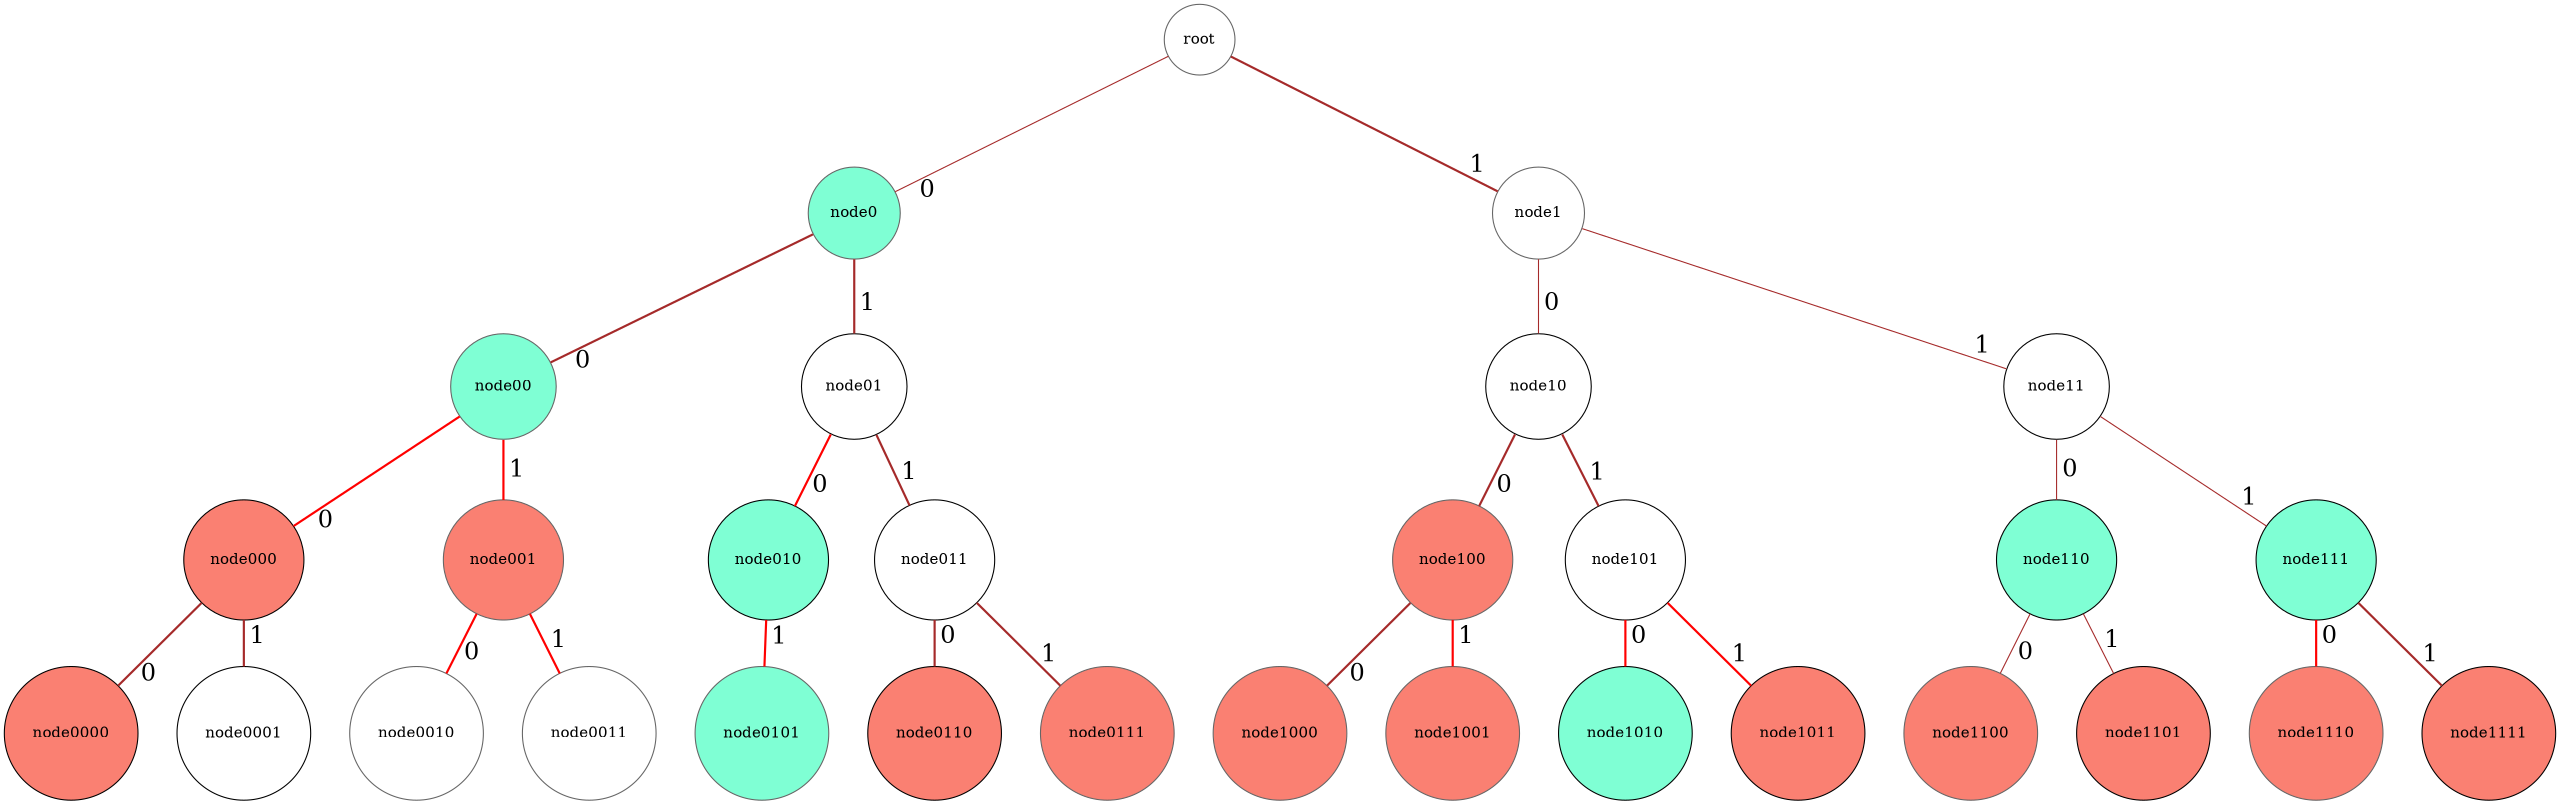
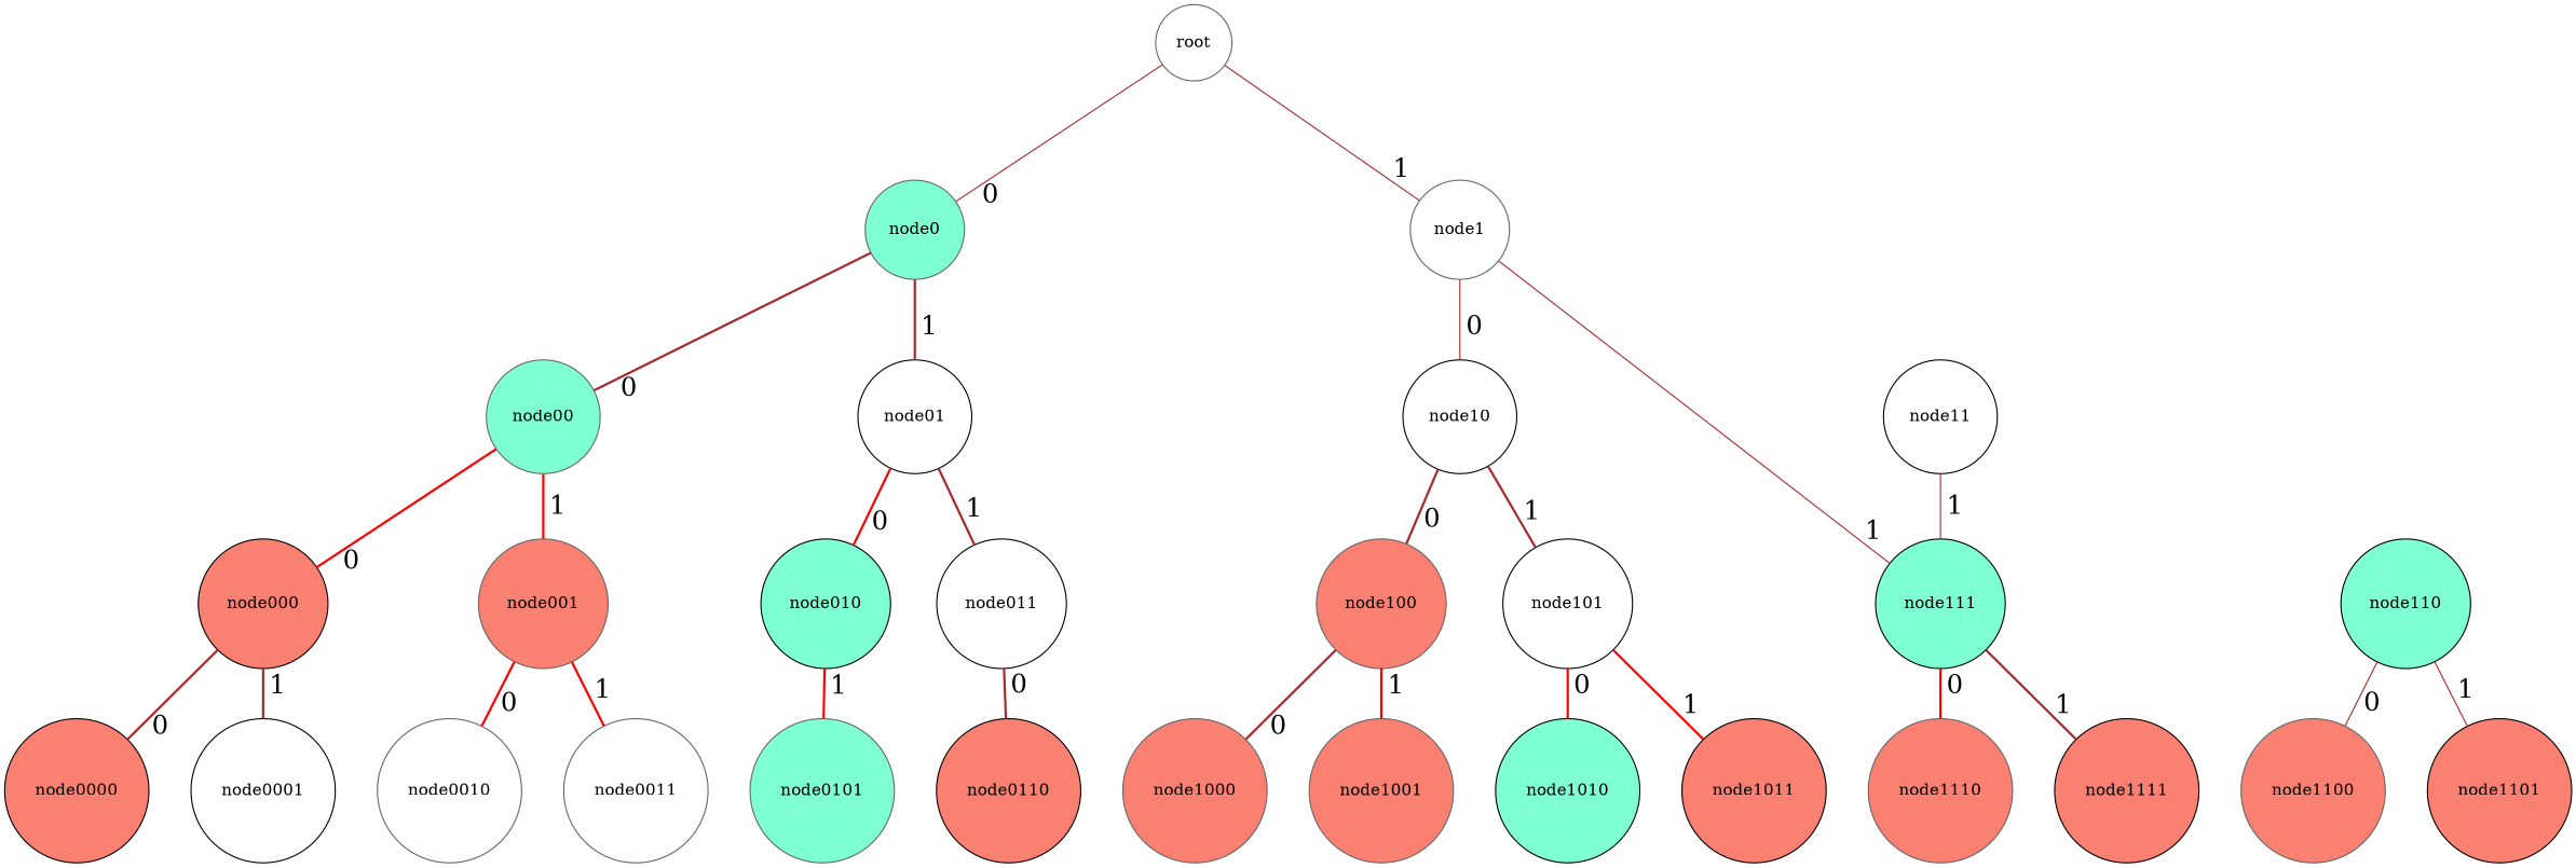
  digraph {
    nodesep=.5
    ordering=out
    ranksep=".6 equally"
    node [color=black fillcolor=salmon shape=circle style=filled]
    edge [color=brown dir=none headlabel=1 labeldistance=3 labelfontsize=22 splines=line style=bold]
    node0 [color=gray40 fillcolor=aquamarine height=.2]
    node1 [color=gray40 fillcolor=white height=0]
    node00 [color=gray40 fillcolor=aquamarine height=0]
    node01 [fillcolor=white height=0]
    node10 [fillcolor=white height=.2]
    node11 [fillcolor=white height=0]
    node000 [height=0]
    node001 [color=gray40 height=0]
    node010 [fillcolor=aquamarine height=0]
    node100 [color=gray40 height=0]
    node110 [fillcolor=aquamarine height=0]
    node011 [fillcolor=white height=0]
    node101 [fillcolor=white height=0]
    node111 [fillcolor=aquamarine height=.2]
    node0000 [height=.2]
    node0001 [fillcolor=white group=0001 height=.2]
    node0010 [color=gray40 fillcolor=white height=.2]
    node0011 [color=gray40 fillcolor=white height=.2]
    node0101 [color=gray40 fillcolor=aquamarine group=0101 height=.2]
    node0110 [group=0110 height=.2]
-   node0111 [color=gray40 height=.2]
    node1000 [color=gray40 group=1000 height=.2]
    node1001 [color=gray40 group=1001 height=.2]
    node1010 [fillcolor=aquamarine group=1010 height=.2]
    node1011 [height=.2]
    node1100 [color=gray40 height=.2]
    node1101 [group=1101 height=.2]
    node1110 [color=gray40 group=1110 height=.2]
    node1111 [group=1111 height=.2]
    root [color=gray40 fillcolor=white height=0]
    subgraph sub_1 {
      rank=same
      node0
      node1
    }
    subgraph sub_2 {
      rank=same
      node00
      node01
      node10
      node11
    }
    subgraph sub_3 {
      rank=same
      node000
      node001
      node010
      node100
      node110
      node011
      node101
      node111
    }
    subgraph sub_4 {
      rank=same
      node0000
      node0001
      node0010
      node0011
      node0101
      node0110
-     node0111
      node1000
      node1001
      node1010
      node1011
      node1100
      node1101
      node1110
      node1111
    }
    node0 -> node00 [headlabel=0]
    node0 -> node01
    node1 -> node10 [headlabel=0 style=""]
-   node1 -> node11 [style=""]
+   node1 -> node111 [style=""]
    node00 -> node000 [color=red headlabel=0]
    node00 -> node001 [color=red]
    node01 -> node010 [color=red headlabel=0]
    node01 -> node011
    node10 -> node100 [headlabel=0]
    node10 -> node101
-   node11 -> node110 [headlabel=0 style=""]
    node11 -> node111 [style=""]
    node000 -> node0000 [headlabel=0]
    node000 -> node0001
    node001 -> node0010 [color=red headlabel=0]
    node001 -> node0011 [color=red]
    node010 -> node0101 [color=red]
    node100 -> node1000 [headlabel=0]
    node100 -> node1001 [color=red]
    node110 -> node1100 [headlabel=0 style=""]
    node110 -> node1101 [style=""]
    node011 -> node0110 [headlabel=0]
-   node011 -> node0111
    node101 -> node1010 [color=red headlabel=0]
    node101 -> node1011 [color=red]
    node111 -> node1110 [color=red headlabel=0]
    node111 -> node1111
    root -> node0 [headlabel=0 style=""]
-   root -> node1
+   root -> node1 [style=""]
  }
